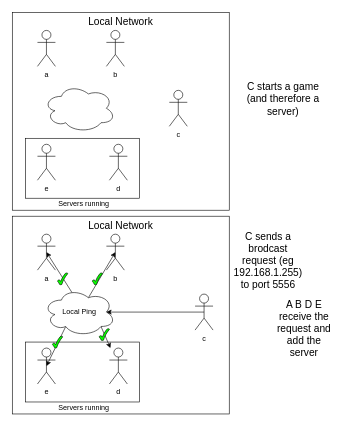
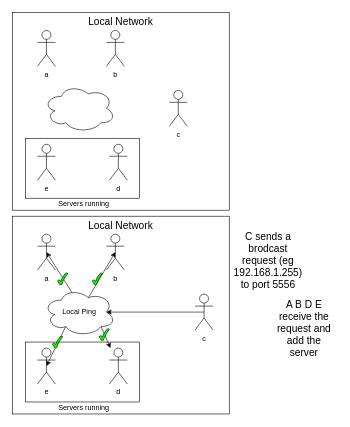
  <mxCell id="0" />
  <mxCell id="1" parent="0" />
  <mxCell id="2" value="Local Network" style="rounded=0;whiteSpace=wrap;html=1;fillColor=none;fontSize=17;verticalAlign=top;" parent="1" vertex="1"><mxGeometry x="20" y="20" width="362" height="330" as="geometry" /></mxCell>
  <mxCell id="3" value="" style="rounded=0;whiteSpace=wrap;html=1;fillColor=none;" parent="1" vertex="1"><mxGeometry x="42" y="570" width="190" height="100" as="geometry" /></mxCell>
  <mxCell id="4" value="Local Network" style="rounded=0;whiteSpace=wrap;html=1;fillColor=none;fontSize=17;verticalAlign=top;" parent="1" vertex="1"><mxGeometry x="20" y="360" width="362" height="330" as="geometry" /></mxCell>
  <mxCell id="5" value="" style="ellipse;shape=cloud;whiteSpace=wrap;html=1;" parent="1" vertex="1"><mxGeometry x="72" y="140" width="120" height="80" as="geometry" /></mxCell>
  <mxCell id="6" value="b" style="shape=umlActor;verticalLabelPosition=bottom;labelBackgroundColor=#ffffff;verticalAlign=top;html=1;outlineConnect=0;" parent="1" vertex="1"><mxGeometry x="177" y="50" width="30" height="60" as="geometry" /></mxCell>
  <mxCell id="7" value="c" style="shape=umlActor;verticalLabelPosition=bottom;labelBackgroundColor=#ffffff;verticalAlign=top;html=1;outlineConnect=0;" parent="1" vertex="1"><mxGeometry x="282" y="150" width="30" height="60" as="geometry" /></mxCell>
  <mxCell id="8" value="a" style="shape=umlActor;verticalLabelPosition=bottom;labelBackgroundColor=#ffffff;verticalAlign=top;html=1;outlineConnect=0;" parent="1" vertex="1"><mxGeometry x="62" y="50" width="30" height="60" as="geometry" /></mxCell>
  <mxCell id="9" value="e" style="shape=umlActor;verticalLabelPosition=bottom;labelBackgroundColor=#ffffff;verticalAlign=top;html=1;outlineConnect=0;" parent="1" vertex="1"><mxGeometry x="62" y="240" width="30" height="60" as="geometry" /></mxCell>
  <mxCell id="10" value="d" style="shape=umlActor;verticalLabelPosition=bottom;labelBackgroundColor=#ffffff;verticalAlign=top;html=1;outlineConnect=0;" parent="1" vertex="1"><mxGeometry x="182" y="240" width="30" height="60" as="geometry" /></mxCell>
  <mxCell id="11" value="" style="rounded=0;whiteSpace=wrap;html=1;fillColor=none;" parent="1" vertex="1"><mxGeometry x="42" y="230" width="190" height="100" as="geometry" /></mxCell>
  <mxCell id="12" value="Servers running" style="text;html=1;strokeColor=none;fillColor=none;align=center;verticalAlign=middle;whiteSpace=wrap;rounded=0;" parent="1" vertex="1"><mxGeometry x="87" y="330" width="105" height="20" as="geometry" /></mxCell>
- <mxCell id="13" value="C starts a game (and therefore a server)" style="text;html=1;strokeColor=none;fillColor=none;align=center;verticalAlign=middle;whiteSpace=wrap;rounded=0;fontSize=17;" parent="1" vertex="1"><mxGeometry x="392" y="130" width="160" height="70" as="geometry" /></mxCell>
  <mxCell id="14" style="rounded=0;orthogonalLoop=1;jettySize=auto;html=1;exitX=0.625;exitY=0.2;exitDx=0;exitDy=0;exitPerimeter=0;entryX=0.5;entryY=0.5;entryDx=0;entryDy=0;entryPerimeter=0;fontSize=17;" parent="1" source="18" target="19" edge="1"><mxGeometry relative="1" as="geometry" /></mxCell>
  <mxCell id="15" style="edgeStyle=none;rounded=0;orthogonalLoop=1;jettySize=auto;html=1;exitX=0.4;exitY=0.1;exitDx=0;exitDy=0;exitPerimeter=0;entryX=0.5;entryY=0.5;entryDx=0;entryDy=0;entryPerimeter=0;fontSize=17;" parent="1" source="18" target="22" edge="1"><mxGeometry relative="1" as="geometry" /></mxCell>
  <mxCell id="16" style="edgeStyle=none;rounded=0;orthogonalLoop=1;jettySize=auto;html=1;exitX=0.31;exitY=0.8;exitDx=0;exitDy=0;exitPerimeter=0;entryX=0.5;entryY=0.5;entryDx=0;entryDy=0;entryPerimeter=0;fontSize=17;" parent="1" source="18" target="23" edge="1"><mxGeometry relative="1" as="geometry" /></mxCell>
  <mxCell id="17" style="edgeStyle=none;rounded=0;orthogonalLoop=1;jettySize=auto;html=1;exitX=0.8;exitY=0.8;exitDx=0;exitDy=0;exitPerimeter=0;fontSize=17;" parent="1" source="18" target="24" edge="1"><mxGeometry relative="1" as="geometry" /></mxCell>
  <mxCell id="18" value="Local Ping" style="ellipse;shape=cloud;whiteSpace=wrap;html=1;" parent="1" vertex="1"><mxGeometry x="72" y="480" width="120" height="80" as="geometry" /></mxCell>
  <mxCell id="19" value="b" style="shape=umlActor;verticalLabelPosition=bottom;labelBackgroundColor=#ffffff;verticalAlign=top;html=1;outlineConnect=0;" parent="1" vertex="1"><mxGeometry x="177" y="390" width="30" height="60" as="geometry" /></mxCell>
  <mxCell id="20" style="edgeStyle=orthogonalEdgeStyle;rounded=0;orthogonalLoop=1;jettySize=auto;html=1;exitX=0.5;exitY=0.5;exitDx=0;exitDy=0;exitPerimeter=0;entryX=0.875;entryY=0.5;entryDx=0;entryDy=0;entryPerimeter=0;fontSize=17;" parent="1" source="21" target="18" edge="1"><mxGeometry relative="1" as="geometry" /></mxCell>
  <mxCell id="21" value="c" style="shape=umlActor;verticalLabelPosition=bottom;labelBackgroundColor=#ffffff;verticalAlign=top;html=1;outlineConnect=0;" parent="1" vertex="1"><mxGeometry x="325" y="490" width="30" height="60" as="geometry" /></mxCell>
  <mxCell id="22" value="a" style="shape=umlActor;verticalLabelPosition=bottom;labelBackgroundColor=#ffffff;verticalAlign=top;html=1;outlineConnect=0;" parent="1" vertex="1"><mxGeometry x="62" y="390" width="30" height="60" as="geometry" /></mxCell>
  <mxCell id="23" value="e" style="shape=umlActor;verticalLabelPosition=bottom;labelBackgroundColor=#ffffff;verticalAlign=top;html=1;outlineConnect=0;" parent="1" vertex="1"><mxGeometry x="62" y="580" width="30" height="60" as="geometry" /></mxCell>
  <mxCell id="24" value="d" style="shape=umlActor;verticalLabelPosition=bottom;labelBackgroundColor=#ffffff;verticalAlign=top;html=1;outlineConnect=0;" parent="1" vertex="1"><mxGeometry x="182" y="580" width="30" height="60" as="geometry" /></mxCell>
  <mxCell id="25" value="Servers running" style="text;html=1;strokeColor=none;fillColor=none;align=center;verticalAlign=middle;whiteSpace=wrap;rounded=0;" parent="1" vertex="1"><mxGeometry x="87" y="670" width="105" height="20" as="geometry" /></mxCell>
  <mxCell id="26" value="C sends a brodcast request (eg 192.168.1.255) to port 5556" style="text;html=1;strokeColor=none;fillColor=none;align=center;verticalAlign=middle;whiteSpace=wrap;rounded=0;fontSize=17;" parent="1" vertex="1"><mxGeometry x="392" y="380" width="110" height="110" as="geometry" /></mxCell>
  <mxCell id="27" value="A B D E receive the request and add the server" style="text;html=1;strokeColor=none;fillColor=none;align=center;verticalAlign=middle;whiteSpace=wrap;rounded=0;fontSize=17;" parent="1" vertex="1"><mxGeometry x="452" y="525" width="110" height="45" as="geometry" /></mxCell>
  <mxCell id="28" value="" style="verticalLabelPosition=bottom;verticalAlign=top;html=1;shape=mxgraph.basic.tick;fillColor=#09FF00;fontSize=17;" parent="1" vertex="1"><mxGeometry x="87" y="560" width="17" height="20" as="geometry" /></mxCell>
  <mxCell id="29" value="" style="verticalLabelPosition=bottom;verticalAlign=top;html=1;shape=mxgraph.basic.tick;fillColor=#09FF00;fontSize=17;" parent="1" vertex="1"><mxGeometry x="165" y="547.5" width="17" height="20" as="geometry" /></mxCell>
  <mxCell id="30" value="" style="verticalLabelPosition=bottom;verticalAlign=top;html=1;shape=mxgraph.basic.tick;fillColor=#09FF00;fontSize=17;" parent="1" vertex="1"><mxGeometry x="95.5" y="454.5" width="17" height="20" as="geometry" /></mxCell>
  <mxCell id="31" value="" style="verticalLabelPosition=bottom;verticalAlign=top;html=1;shape=mxgraph.basic.tick;fillColor=#09FF00;fontSize=17;" parent="1" vertex="1"><mxGeometry x="153.5" y="454.5" width="17" height="20" as="geometry" /></mxCell>
